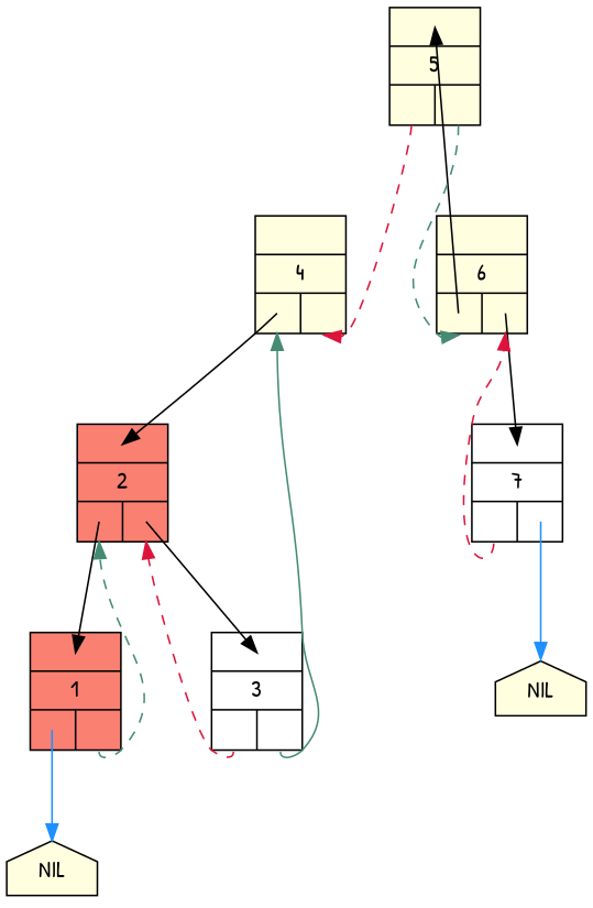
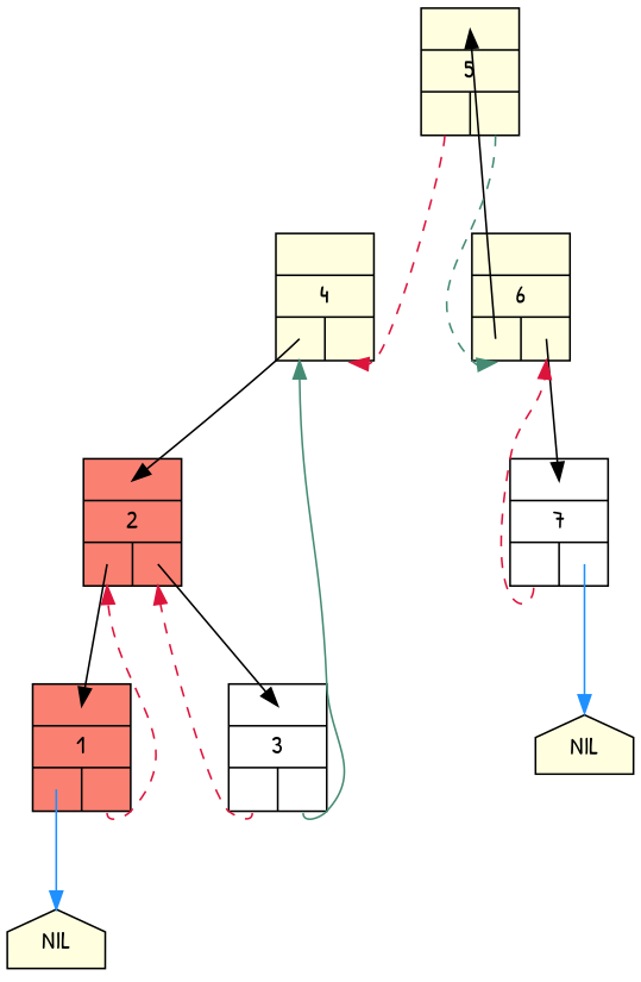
  digraph {
    fontname="Patrick Hand"
    nodesep=0.75
    ranksep=0.75
    node [fillcolor=lightyellow fontname="Patrick Hand" shape=record style=filled]
    edge [fontname="Patrick Hand" headclip=false headport="parent:c" tailclip=false tailport="left:c"]
    n1 [label="{{<parent>}|4|{<left>|<right>}}"]
    n2 [fillcolor=salmon label="{{<parent>}|2|{<left>|<right>}}"]
    n3 [fillcolor=salmon label="{{<parent>}|1|{<left>|<right>}}"]
    n4 [fillcolor=white label="{{<parent>}|3|{<left>|<right>}}"]
    n5 [label="{{<parent>}|6|{<left>|<right>}}"]
    n6 [label="{{<parent>}|5|{<left>|<right>}}"]
    n7 [fillcolor=white label="{{<parent>}|7|{<left>|<right>}}"]
    n8 [label=NIL shape=house]
    n9 [label=NIL shape=house]
    n1 -> n2
    n2 -> n3
    n2 -> n4 [tailport="right:c"]
-   n3 -> n2 [color=aquamarine4 headport="left:s" style=dashed tailport="right:s"]
+   n3 -> n2 [color=crimson headport="left:s" style=dashed tailport="right:s"]
    n3 -> n8 [color=dodgerblue headport=n]
    n4 -> n1 [color=aquamarine4 headport="left:s" style=solid tailport="right:s"]
    n4 -> n2 [color=crimson headport="right:s" style=dashed tailport="left:s"]
    n5 -> n6
    n5 -> n7 [tailport="right:c"]
    n6 -> n1 [color=crimson headport="right:s" style=dashed tailport="left:s"]
    n6 -> n5 [color=aquamarine4 headport="left:s" style=dashed tailport="right:s"]
    n7 -> n5 [color=crimson headport="right:s" style=dashed tailport="left:s"]
    n7 -> n9 [color=dodgerblue headport=n tailport="right:c"]
  }
